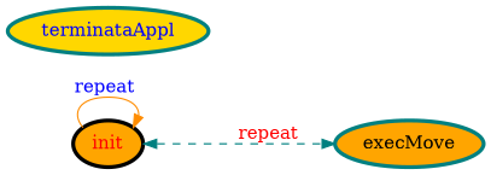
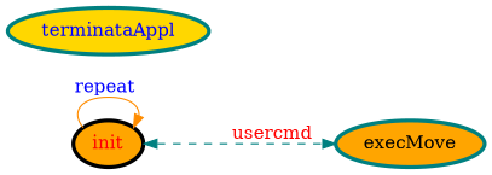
  digraph {
    rankdir=LR
    node [color=teal fillcolor=orange penwidth=3 style=filled]
    init [color=black fontcolor=red]
    execMove [fontcolor=black]
    terminataAppl [fillcolor=gold fontcolor=blue]
    init -> init [color=darkorange fontcolor=blue label="repeat " style=solid]
-   init -> execMove [color=teal dir=both fontcolor=red label="repeat " style=dashed]
+   init -> execMove [color=teal dir=both fontcolor=red label=usercmd style=dashed]
  }
